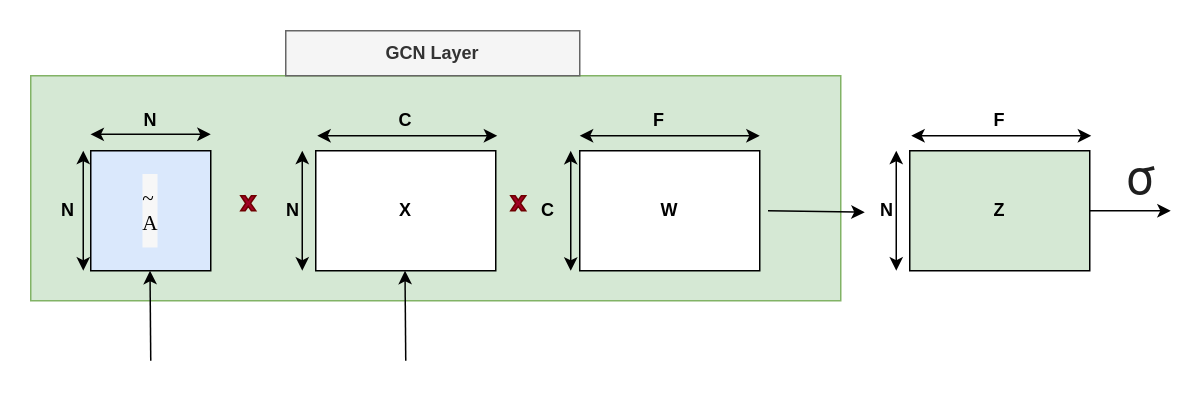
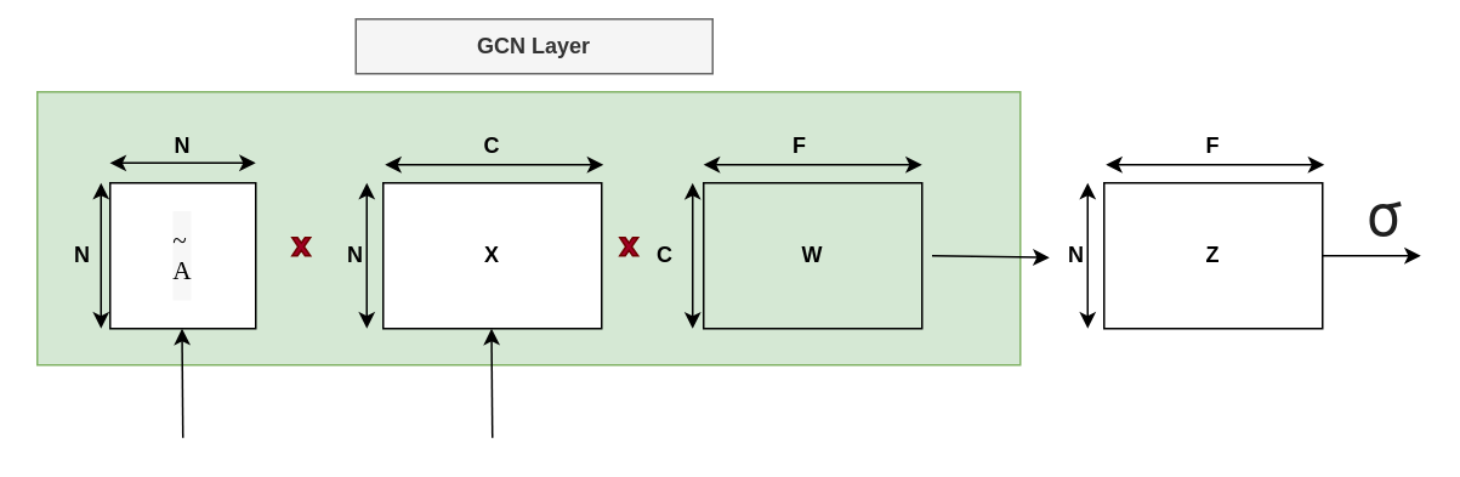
  <mxCell id="0" />
  <mxCell id="1" parent="0" />
  <mxCell id="2" value="" style="rounded=0;whiteSpace=wrap;html=1;fillColor=#d5e8d4;strokeColor=#82b366;" parent="1" vertex="1"><mxGeometry x="20" y="50" width="540" height="150" as="geometry" /></mxCell>
- <mxCell id="3" value="&lt;h3 style=&quot;scrollbar-width: thin; scrollbar-color: var(--pdl-bg-muted) var(--pdl-bg-base); padding: 0px; margin: 0px; line-height: calc(1em + 0.438rem); font-family: -apple-system, system-ui, BlinkMacSystemFont, &amp;quot;Segoe UI&amp;quot;, Roboto, Oxygen-Sans, Ubuntu, Cantarell, &amp;quot;Helvetica Neue&amp;quot;, sans-serif; text-align: start; background-color: rgb(247, 247, 247);&quot;&gt;&lt;strong style=&quot;scrollbar-width: thin; scrollbar-color: var(--pdl-bg-muted) var(--pdl-bg-base);&quot;&gt;&lt;span style=&quot;scrollbar-width: thin; scrollbar-color: var(--pdl-bg-muted) var(--pdl-bg-base); overflow-x: auto;&quot; class=&quot;math math-inline&quot;&gt;&lt;span style=&quot;scrollbar-width: thin; scrollbar-color: var(--pdl-bg-muted) var(--pdl-bg-base); text-rendering: auto; font-variant-numeric: normal; font-variant-east-asian: normal; font-variant-alternates: normal; font-size-adjust: none; font-kerning: auto; font-optical-sizing: auto; font-feature-settings: normal; font-variation-settings: normal; font-variant-position: normal; font-weight: normal; font-stretch: normal; font-size: 1.21em; line-height: 1.2; font-family: KaTeX_Main, &amp;quot;Times New Roman&amp;quot;, serif;&quot; class=&quot;katex&quot;&gt;&lt;span style=&quot;scrollbar-width: thin; scrollbar-color: var(--pdl-bg-muted) var(--pdl-bg-base); border-color: currentcolor;&quot; aria-hidden=&quot;true&quot; class=&quot;katex-html&quot;&gt;&lt;span style=&quot;scrollbar-width: thin; scrollbar-color: var(--pdl-bg-muted) var(--pdl-bg-base); border-color: currentcolor; position: relative; text-wrap: nowrap; width: min-content; display: inline-block;&quot; class=&quot;base&quot;&gt;&lt;sub&gt;~&lt;/sub&gt;&lt;/span&gt;&lt;/span&gt;&lt;/span&gt;&lt;/span&gt;&lt;/strong&gt;&lt;/h3&gt;&lt;h3 style=&quot;scrollbar-width: thin; scrollbar-color: var(--pdl-bg-muted) var(--pdl-bg-base); padding: 0px; margin: 0px; line-height: calc(1em + 0.438rem); font-family: -apple-system, system-ui, BlinkMacSystemFont, &amp;quot;Segoe UI&amp;quot;, Roboto, Oxygen-Sans, Ubuntu, Cantarell, &amp;quot;Helvetica Neue&amp;quot;, sans-serif; text-align: start; background-color: rgb(247, 247, 247);&quot;&gt;&lt;strong style=&quot;scrollbar-width: thin; scrollbar-color: var(--pdl-bg-muted) var(--pdl-bg-base);&quot;&gt;&lt;span style=&quot;scrollbar-width: thin; scrollbar-color: var(--pdl-bg-muted) var(--pdl-bg-base); overflow-x: auto;&quot; class=&quot;math math-inline&quot;&gt;&lt;span style=&quot;scrollbar-width: thin; scrollbar-color: var(--pdl-bg-muted) var(--pdl-bg-base); text-rendering: auto; font-variant-numeric: normal; font-variant-east-asian: normal; font-variant-alternates: normal; font-size-adjust: none; font-kerning: auto; font-optical-sizing: auto; font-feature-settings: normal; font-variation-settings: normal; font-variant-position: normal; font-weight: normal; font-stretch: normal; font-size: 1.21em; line-height: 1.2; font-family: KaTeX_Main, &amp;quot;Times New Roman&amp;quot;, serif;&quot; class=&quot;katex&quot;&gt;&lt;span style=&quot;scrollbar-width: thin; scrollbar-color: var(--pdl-bg-muted) var(--pdl-bg-base); border-color: currentcolor;&quot; aria-hidden=&quot;true&quot; class=&quot;katex-html&quot;&gt;&lt;span style=&quot;scrollbar-width: thin; scrollbar-color: var(--pdl-bg-muted) var(--pdl-bg-base); border-color: currentcolor; position: relative; text-wrap: nowrap; width: min-content; display: inline-block;&quot; class=&quot;base&quot;&gt;&lt;sup&gt;A&lt;/sup&gt;&lt;br&gt;&lt;/span&gt;&lt;/span&gt;&lt;/span&gt;&lt;/span&gt;&lt;/strong&gt;&lt;/h3&gt;" style="whiteSpace=wrap;html=1;aspect=fixed;fillColor=#dae8fc;" parent="1" vertex="1"><mxGeometry x="60" y="100" width="80" height="80" as="geometry" /></mxCell>
+ <mxCell id="3" value="&lt;h3 style=&quot;scrollbar-width: thin; scrollbar-color: var(--pdl-bg-muted) var(--pdl-bg-base); padding: 0px; margin: 0px; line-height: calc(1em + 0.438rem); font-family: -apple-system, system-ui, BlinkMacSystemFont, &amp;quot;Segoe UI&amp;quot;, Roboto, Oxygen-Sans, Ubuntu, Cantarell, &amp;quot;Helvetica Neue&amp;quot;, sans-serif; text-align: start; background-color: rgb(247, 247, 247);&quot;&gt;&lt;strong style=&quot;scrollbar-width: thin; scrollbar-color: var(--pdl-bg-muted) var(--pdl-bg-base);&quot;&gt;&lt;span style=&quot;scrollbar-width: thin; scrollbar-color: var(--pdl-bg-muted) var(--pdl-bg-base); overflow-x: auto;&quot; class=&quot;math math-inline&quot;&gt;&lt;span style=&quot;scrollbar-width: thin; scrollbar-color: var(--pdl-bg-muted) var(--pdl-bg-base); text-rendering: auto; font-variant-numeric: normal; font-variant-east-asian: normal; font-variant-alternates: normal; font-size-adjust: none; font-kerning: auto; font-optical-sizing: auto; font-feature-settings: normal; font-variation-settings: normal; font-variant-position: normal; font-weight: normal; font-stretch: normal; font-size: 1.21em; line-height: 1.2; font-family: KaTeX_Main, &amp;quot;Times New Roman&amp;quot;, serif;&quot; class=&quot;katex&quot;&gt;&lt;span style=&quot;scrollbar-width: thin; scrollbar-color: var(--pdl-bg-muted) var(--pdl-bg-base); border-color: currentcolor;&quot; aria-hidden=&quot;true&quot; class=&quot;katex-html&quot;&gt;&lt;span style=&quot;scrollbar-width: thin; scrollbar-color: var(--pdl-bg-muted) var(--pdl-bg-base); border-color: currentcolor; position: relative; text-wrap: nowrap; width: min-content; display: inline-block;&quot; class=&quot;base&quot;&gt;&lt;sub&gt;~&lt;/sub&gt;&lt;/span&gt;&lt;/span&gt;&lt;/span&gt;&lt;/span&gt;&lt;/strong&gt;&lt;/h3&gt;&lt;h3 style=&quot;scrollbar-width: thin; scrollbar-color: var(--pdl-bg-muted) var(--pdl-bg-base); padding: 0px; margin: 0px; line-height: calc(1em + 0.438rem); font-family: -apple-system, system-ui, BlinkMacSystemFont, &amp;quot;Segoe UI&amp;quot;, Roboto, Oxygen-Sans, Ubuntu, Cantarell, &amp;quot;Helvetica Neue&amp;quot;, sans-serif; text-align: start; background-color: rgb(247, 247, 247);&quot;&gt;&lt;strong style=&quot;scrollbar-width: thin; scrollbar-color: var(--pdl-bg-muted) var(--pdl-bg-base);&quot;&gt;&lt;span style=&quot;scrollbar-width: thin; scrollbar-color: var(--pdl-bg-muted) var(--pdl-bg-base); overflow-x: auto;&quot; class=&quot;math math-inline&quot;&gt;&lt;span style=&quot;scrollbar-width: thin; scrollbar-color: var(--pdl-bg-muted) var(--pdl-bg-base); text-rendering: auto; font-variant-numeric: normal; font-variant-east-asian: normal; font-variant-alternates: normal; font-size-adjust: none; font-kerning: auto; font-optical-sizing: auto; font-feature-settings: normal; font-variation-settings: normal; font-variant-position: normal; font-weight: normal; font-stretch: normal; font-size: 1.21em; line-height: 1.2; font-family: KaTeX_Main, &amp;quot;Times New Roman&amp;quot;, serif;&quot; class=&quot;katex&quot;&gt;&lt;span style=&quot;scrollbar-width: thin; scrollbar-color: var(--pdl-bg-muted) var(--pdl-bg-base); border-color: currentcolor;&quot; aria-hidden=&quot;true&quot; class=&quot;katex-html&quot;&gt;&lt;span style=&quot;scrollbar-width: thin; scrollbar-color: var(--pdl-bg-muted) var(--pdl-bg-base); border-color: currentcolor; position: relative; text-wrap: nowrap; width: min-content; display: inline-block;&quot; class=&quot;base&quot;&gt;&lt;sup&gt;A&lt;/sup&gt;&lt;br&gt;&lt;/span&gt;&lt;/span&gt;&lt;/span&gt;&lt;/span&gt;&lt;/strong&gt;&lt;/h3&gt;" style="whiteSpace=wrap;html=1;aspect=fixed;" parent="1" vertex="1"><mxGeometry x="60" y="100" width="80" height="80" as="geometry" /></mxCell>
  <mxCell id="4" value="" style="endArrow=classic;startArrow=classic;html=1;rounded=0;entryX=0.277;entryY=0.269;entryDx=0;entryDy=0;entryPerimeter=0;" parent="1" edge="1"><mxGeometry width="50" height="50" relative="1" as="geometry"><mxPoint x="59.81" y="89.06" as="sourcePoint" /><mxPoint x="140" y="89" as="targetPoint" /></mxGeometry></mxCell>
  <mxCell id="5" value="&lt;b&gt;N&lt;/b&gt;" style="text;html=1;align=center;verticalAlign=middle;whiteSpace=wrap;rounded=0;" parent="1" vertex="1"><mxGeometry x="85" y="70" width="30" height="20" as="geometry" /></mxCell>
  <mxCell id="6" value="&lt;b&gt;N&lt;/b&gt;" style="text;html=1;align=center;verticalAlign=middle;whiteSpace=wrap;rounded=0;" parent="1" vertex="1"><mxGeometry x="30" y="130" width="30" height="20" as="geometry" /></mxCell>
  <mxCell id="7" value="" style="endArrow=classic;startArrow=classic;html=1;rounded=0;" parent="1" edge="1"><mxGeometry width="50" height="50" relative="1" as="geometry"><mxPoint x="55" y="100" as="sourcePoint" /><mxPoint x="55" y="179.94" as="targetPoint" /></mxGeometry></mxCell>
  <mxCell id="8" value="" style="endArrow=classic;startArrow=classic;html=1;rounded=0;" parent="1" edge="1"><mxGeometry width="50" height="50" relative="1" as="geometry"><mxPoint x="211" y="90" as="sourcePoint" /><mxPoint x="331" y="90" as="targetPoint" /></mxGeometry></mxCell>
  <mxCell id="9" value="&lt;b&gt;C&lt;/b&gt;" style="text;html=1;align=center;verticalAlign=middle;whiteSpace=wrap;rounded=0;" parent="1" vertex="1"><mxGeometry x="255" y="70" width="30" height="20" as="geometry" /></mxCell>
  <mxCell id="10" value="&lt;b&gt;N&lt;/b&gt;" style="text;html=1;align=center;verticalAlign=middle;whiteSpace=wrap;rounded=0;" parent="1" vertex="1"><mxGeometry x="180" y="130" width="30" height="20" as="geometry" /></mxCell>
  <mxCell id="11" value="" style="endArrow=classic;startArrow=classic;html=1;rounded=0;" parent="1" edge="1"><mxGeometry width="50" height="50" relative="1" as="geometry"><mxPoint x="201" y="100" as="sourcePoint" /><mxPoint x="201" y="179.94" as="targetPoint" /></mxGeometry></mxCell>
  <mxCell id="12" value="&lt;b&gt;X&lt;/b&gt;" style="rounded=0;whiteSpace=wrap;html=1;" parent="1" vertex="1"><mxGeometry x="210" y="100" width="120" height="80" as="geometry" /></mxCell>
  <mxCell id="13" value="" style="endArrow=classic;startArrow=classic;html=1;rounded=0;" parent="1" edge="1"><mxGeometry width="50" height="50" relative="1" as="geometry"><mxPoint x="386" y="90" as="sourcePoint" /><mxPoint x="506" y="90" as="targetPoint" /></mxGeometry></mxCell>
  <mxCell id="14" value="&lt;b&gt;F&lt;/b&gt;" style="text;html=1;align=center;verticalAlign=middle;whiteSpace=wrap;rounded=0;" parent="1" vertex="1"><mxGeometry x="424" y="70" width="30" height="20" as="geometry" /></mxCell>
- <mxCell id="15" value="&lt;b&gt;W&lt;/b&gt;" style="rounded=0;whiteSpace=wrap;html=1;" parent="1" vertex="1"><mxGeometry x="386" y="100" width="120" height="80" as="geometry" /></mxCell>
+ <mxCell id="15" value="&lt;b&gt;W&lt;/b&gt;" style="rounded=0;whiteSpace=wrap;html=1;fillColor=#d5e8d4;" parent="1" vertex="1"><mxGeometry x="386" y="100" width="120" height="80" as="geometry" /></mxCell>
  <mxCell id="16" value="&lt;b&gt;C&lt;/b&gt;" style="text;html=1;align=center;verticalAlign=middle;whiteSpace=wrap;rounded=0;" parent="1" vertex="1"><mxGeometry x="350" y="130" width="30" height="20" as="geometry" /></mxCell>
  <mxCell id="17" value="" style="endArrow=classic;startArrow=classic;html=1;rounded=0;" parent="1" edge="1"><mxGeometry width="50" height="50" relative="1" as="geometry"><mxPoint x="380" y="100.06" as="sourcePoint" /><mxPoint x="380" y="180" as="targetPoint" /></mxGeometry></mxCell>
  <mxCell id="18" value="" style="verticalLabelPosition=bottom;verticalAlign=top;html=1;shape=mxgraph.basic.x;fillColor=#a20025;fontColor=#ffffff;strokeColor=#6F0000;" parent="1" vertex="1"><mxGeometry x="160" y="130" width="10" height="10" as="geometry" /></mxCell>
  <mxCell id="19" value="" style="verticalLabelPosition=bottom;verticalAlign=top;html=1;shape=mxgraph.basic.x;fillColor=#a20025;fontColor=#ffffff;strokeColor=#6F0000;" parent="1" vertex="1"><mxGeometry x="340" y="130" width="10" height="10" as="geometry" /></mxCell>
  <mxCell id="20" value="" style="endArrow=classic;startArrow=classic;html=1;rounded=0;" parent="1" edge="1"><mxGeometry width="50" height="50" relative="1" as="geometry"><mxPoint x="607" y="90" as="sourcePoint" /><mxPoint x="727" y="90" as="targetPoint" /></mxGeometry></mxCell>
  <mxCell id="21" value="&lt;b&gt;F&lt;/b&gt;" style="text;html=1;align=center;verticalAlign=middle;whiteSpace=wrap;rounded=0;" parent="1" vertex="1"><mxGeometry x="651" y="70" width="30" height="20" as="geometry" /></mxCell>
  <mxCell id="22" value="" style="endArrow=classic;startArrow=classic;html=1;rounded=0;" parent="1" edge="1"><mxGeometry width="50" height="50" relative="1" as="geometry"><mxPoint x="597" y="100" as="sourcePoint" /><mxPoint x="597" y="179.94" as="targetPoint" /></mxGeometry></mxCell>
- <mxCell id="23" value="&lt;b&gt;Z&lt;/b&gt;" style="rounded=0;whiteSpace=wrap;html=1;fillColor=#d5e8d4;" parent="1" vertex="1"><mxGeometry x="606" y="100" width="120" height="80" as="geometry" /></mxCell>
+ <mxCell id="23" value="&lt;b&gt;Z&lt;/b&gt;" style="rounded=0;whiteSpace=wrap;html=1;" parent="1" vertex="1"><mxGeometry x="606" y="100" width="120" height="80" as="geometry" /></mxCell>
  <mxCell id="24" value="&lt;b&gt;N&lt;/b&gt;" style="text;html=1;align=center;verticalAlign=middle;whiteSpace=wrap;rounded=0;" parent="1" vertex="1"><mxGeometry x="576" y="130" width="30" height="20" as="geometry" /></mxCell>
- <mxCell id="25" value="&lt;b&gt;GCN Layer&lt;/b&gt;" style="text;html=1;align=center;verticalAlign=middle;whiteSpace=wrap;rounded=0;fillColor=#f5f5f5;fontColor=#333333;strokeColor=#666666;" parent="1" vertex="1"><mxGeometry x="190" y="20" width="196" height="30" as="geometry" /></mxCell>
+ <mxCell id="25" value="&lt;b&gt;GCN Layer&lt;/b&gt;" style="text;html=1;align=center;verticalAlign=middle;whiteSpace=wrap;rounded=0;fillColor=#f5f5f5;fontColor=#333333;strokeColor=#666666;" parent="1" vertex="1"><mxGeometry x="195" y="10" width="196" height="30" as="geometry" /></mxCell>
  <mxCell id="26" value="" style="endArrow=classic;html=1;rounded=0;" parent="1" edge="1"><mxGeometry width="50" height="50" relative="1" as="geometry"><mxPoint x="100" y="240" as="sourcePoint" /><mxPoint x="99.5" y="180" as="targetPoint" /></mxGeometry></mxCell>
  <mxCell id="27" value="" style="endArrow=classic;html=1;rounded=0;" parent="1" edge="1"><mxGeometry width="50" height="50" relative="1" as="geometry"><mxPoint x="270" y="240" as="sourcePoint" /><mxPoint x="269.5" y="180" as="targetPoint" /></mxGeometry></mxCell>
  <mxCell id="28" value="" style="endArrow=classic;html=1;rounded=0;exitX=1;exitY=0.5;exitDx=0;exitDy=0;" parent="1" source="23" edge="1"><mxGeometry width="50" height="50" relative="1" as="geometry"><mxPoint x="770.5" y="155" as="sourcePoint" /><mxPoint x="780" y="140" as="targetPoint" /></mxGeometry></mxCell>
  <mxCell id="29" value="&lt;span style=&quot;color: rgb(31, 31, 31); font-family: &amp;quot;Google Sans&amp;quot;, &amp;quot;Helvetica Neue&amp;quot;, Arial, sans-serif; font-size: 32px; text-align: left; text-wrap: wrap; background-color: rgb(255, 255, 255);&quot;&gt;σ&lt;/span&gt;" style="text;html=1;align=center;verticalAlign=middle;resizable=0;points=[];autosize=1;strokeColor=none;fillColor=none;" vertex="1" parent="1"><mxGeometry x="740" y="90" width="40" height="50" as="geometry" /></mxCell>
  <mxCell id="30" value="" style="endArrow=classic;html=1;rounded=0;entryX=0.3;entryY=0.55;entryDx=0;entryDy=0;entryPerimeter=0;" edge="1" parent="1"><mxGeometry width="50" height="50" relative="1" as="geometry"><mxPoint x="511.5" y="140" as="sourcePoint" /><mxPoint x="576" y="141" as="targetPoint" /></mxGeometry></mxCell>
